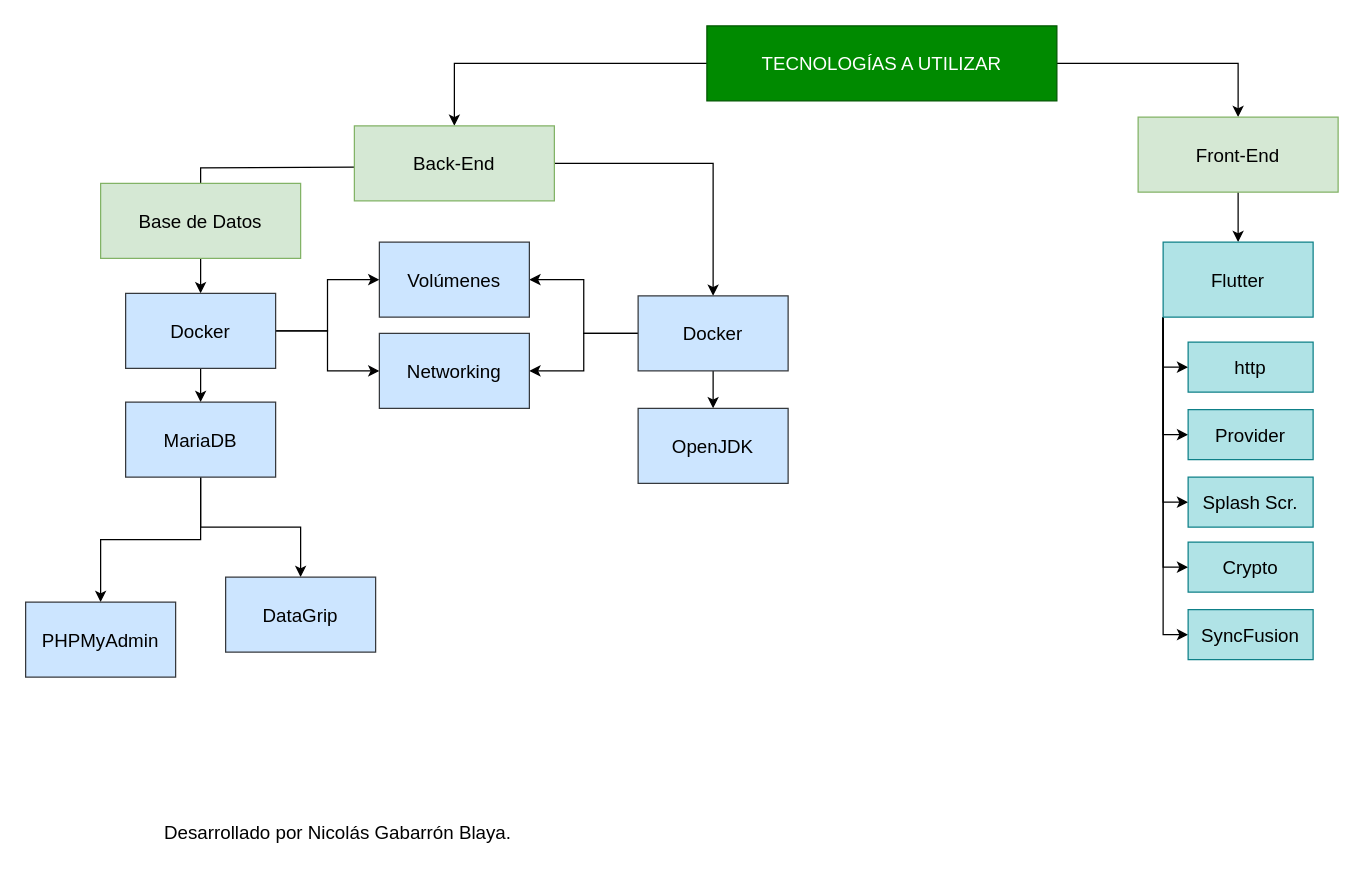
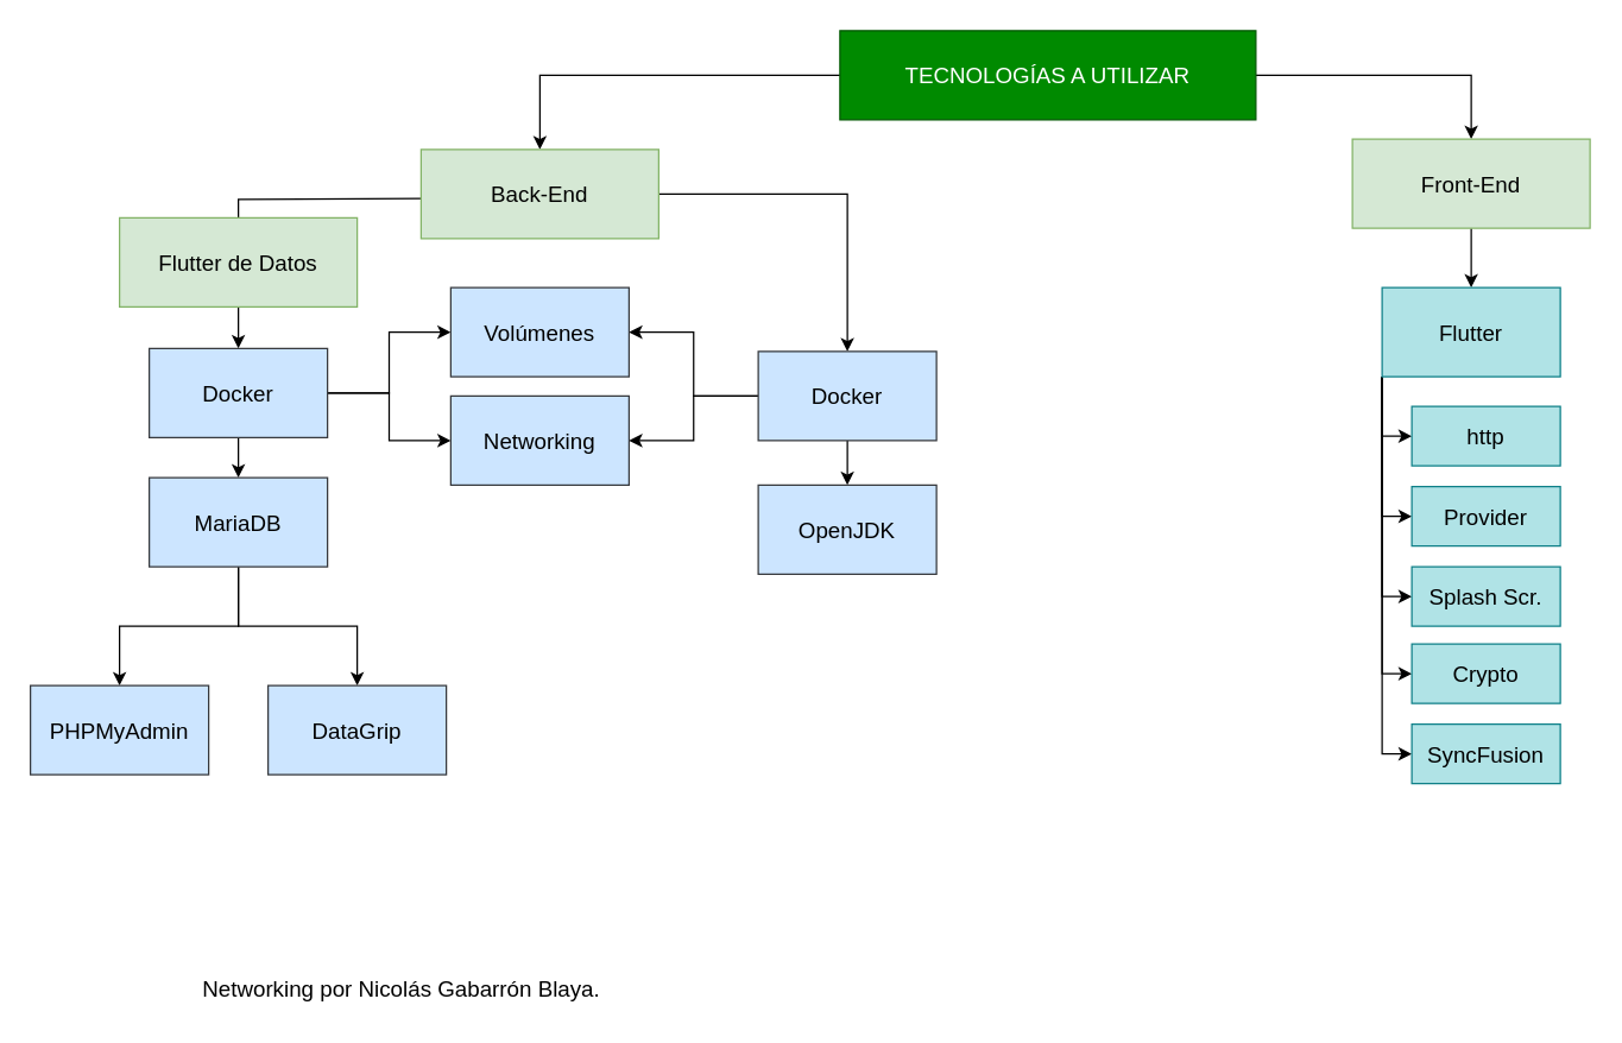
  <mxCell id="0" />
  <mxCell id="1" parent="0" />
  <mxCell id="2" style="edgeStyle=orthogonalEdgeStyle;rounded=0;orthogonalLoop=1;jettySize=auto;html=1;entryX=0.5;entryY=0;entryDx=0;entryDy=0;fontSize=15;" parent="1" source="4" target="7" edge="1"><mxGeometry relative="1" as="geometry" /></mxCell>
  <mxCell id="3" style="edgeStyle=orthogonalEdgeStyle;rounded=0;orthogonalLoop=1;jettySize=auto;html=1;fontSize=15;" parent="1" source="4" target="9" edge="1"><mxGeometry relative="1" as="geometry" /></mxCell>
  <mxCell id="4" value="TECNOLOGÍAS A UTILIZAR" style="rounded=0;whiteSpace=wrap;html=1;fillColor=#008a00;strokeColor=#005700;fontSize=15;fontColor=#ffffff;" parent="1" vertex="1"><mxGeometry x="565" y="20" width="280" height="60" as="geometry" /></mxCell>
  <mxCell id="5" style="edgeStyle=orthogonalEdgeStyle;rounded=0;orthogonalLoop=1;jettySize=auto;html=1;" edge="1" parent="1" target="28"><mxGeometry relative="1" as="geometry"><mxPoint x="283" y="133" as="sourcePoint" /></mxGeometry></mxCell>
  <mxCell id="6" style="edgeStyle=orthogonalEdgeStyle;rounded=0;orthogonalLoop=1;jettySize=auto;html=1;" edge="1" parent="1" source="7" target="32"><mxGeometry relative="1" as="geometry" /></mxCell>
  <mxCell id="7" value="Back-End" style="rounded=0;whiteSpace=wrap;html=1;fontSize=15;fillColor=#d5e8d4;strokeColor=#82b366;" parent="1" vertex="1"><mxGeometry x="283" y="100" width="160" height="60" as="geometry" /></mxCell>
  <mxCell id="8" style="edgeStyle=orthogonalEdgeStyle;rounded=0;orthogonalLoop=1;jettySize=auto;html=1;exitX=0.5;exitY=1;exitDx=0;exitDy=0;fontSize=15;" parent="1" source="9" target="15" edge="1"><mxGeometry relative="1" as="geometry" /></mxCell>
  <mxCell id="9" value="Front-End" style="rounded=0;whiteSpace=wrap;html=1;fontSize=15;fillColor=#d5e8d4;strokeColor=#82b366;" parent="1" vertex="1"><mxGeometry x="910" y="93" width="160" height="60" as="geometry" /></mxCell>
  <mxCell id="10" style="edgeStyle=orthogonalEdgeStyle;rounded=0;orthogonalLoop=1;jettySize=auto;html=1;exitX=0;exitY=1;exitDx=0;exitDy=0;entryX=0;entryY=0.5;entryDx=0;entryDy=0;fontSize=15;" parent="1" source="15" target="17" edge="1"><mxGeometry relative="1" as="geometry" /></mxCell>
  <mxCell id="11" style="edgeStyle=orthogonalEdgeStyle;rounded=0;orthogonalLoop=1;jettySize=auto;html=1;exitX=0;exitY=1;exitDx=0;exitDy=0;entryX=0;entryY=0.5;entryDx=0;entryDy=0;fontSize=15;" parent="1" source="15" target="16" edge="1"><mxGeometry relative="1" as="geometry" /></mxCell>
  <mxCell id="12" style="edgeStyle=orthogonalEdgeStyle;rounded=0;orthogonalLoop=1;jettySize=auto;html=1;exitX=0;exitY=1;exitDx=0;exitDy=0;entryX=0;entryY=0.5;entryDx=0;entryDy=0;" edge="1" parent="1" source="15" target="36"><mxGeometry relative="1" as="geometry" /></mxCell>
  <mxCell id="13" style="edgeStyle=orthogonalEdgeStyle;rounded=0;orthogonalLoop=1;jettySize=auto;html=1;exitX=0;exitY=1;exitDx=0;exitDy=0;entryX=0;entryY=0.5;entryDx=0;entryDy=0;" edge="1" parent="1" source="15" target="37"><mxGeometry relative="1" as="geometry" /></mxCell>
  <mxCell id="14" style="edgeStyle=orthogonalEdgeStyle;rounded=0;orthogonalLoop=1;jettySize=auto;html=1;exitX=0;exitY=1;exitDx=0;exitDy=0;entryX=0;entryY=0.5;entryDx=0;entryDy=0;" edge="1" parent="1" source="15" target="38"><mxGeometry relative="1" as="geometry" /></mxCell>
  <mxCell id="15" value="Flutter" style="rounded=0;whiteSpace=wrap;html=1;fontSize=15;fillColor=#b0e3e6;strokeColor=#0e8088;" parent="1" vertex="1"><mxGeometry x="930" y="193" width="120" height="60" as="geometry" /></mxCell>
  <mxCell id="16" value="Provider" style="rounded=0;whiteSpace=wrap;html=1;fontSize=15;fillColor=#b0e3e6;strokeColor=#0e8088;" parent="1" vertex="1"><mxGeometry x="950" y="327" width="100" height="40" as="geometry" /></mxCell>
  <mxCell id="17" value="http" style="rounded=0;whiteSpace=wrap;html=1;fontSize=15;fillColor=#b0e3e6;strokeColor=#0e8088;" parent="1" vertex="1"><mxGeometry x="950" y="273" width="100" height="40" as="geometry" /></mxCell>
  <mxCell id="18" style="edgeStyle=orthogonalEdgeStyle;rounded=0;orthogonalLoop=1;jettySize=auto;html=1;fontSize=15;startArrow=none;" parent="1" source="28" target="22" edge="1"><mxGeometry relative="1" as="geometry" /></mxCell>
- <mxCell id="19" value="Base de Datos" style="rounded=0;whiteSpace=wrap;html=1;fontSize=15;fillColor=#d5e8d4;strokeColor=#82b366;" parent="1" vertex="1"><mxGeometry x="80" y="146" width="160" height="60" as="geometry" /></mxCell>
+ <mxCell id="19" value="Flutter de Datos" style="rounded=0;whiteSpace=wrap;html=1;fontSize=15;fillColor=#d5e8d4;strokeColor=#82b366;" parent="1" vertex="1"><mxGeometry x="80" y="146" width="160" height="60" as="geometry" /></mxCell>
  <mxCell id="20" style="edgeStyle=orthogonalEdgeStyle;rounded=0;orthogonalLoop=1;jettySize=auto;html=1;entryX=0.5;entryY=0;entryDx=0;entryDy=0;fontSize=15;" parent="1" source="22" target="23" edge="1"><mxGeometry relative="1" as="geometry" /></mxCell>
  <mxCell id="21" style="edgeStyle=orthogonalEdgeStyle;rounded=0;orthogonalLoop=1;jettySize=auto;html=1;exitX=0.5;exitY=1;exitDx=0;exitDy=0;entryX=0.5;entryY=0;entryDx=0;entryDy=0;fontSize=15;" parent="1" source="22" target="24" edge="1"><mxGeometry relative="1" as="geometry" /></mxCell>
  <mxCell id="22" value="MariaDB" style="rounded=0;whiteSpace=wrap;html=1;fontSize=15;fillColor=#cce5ff;strokeColor=#36393d;" parent="1" vertex="1"><mxGeometry x="100" y="321" width="120" height="60" as="geometry" /></mxCell>
- <mxCell id="23" value="PHPMyAdmin&lt;br&gt;" style="rounded=0;whiteSpace=wrap;html=1;fontSize=15;fillColor=#cce5ff;strokeColor=#36393d;" parent="1" vertex="1"><mxGeometry x="20" y="481" width="120" height="60" as="geometry" /></mxCell>
+ <mxCell id="23" value="PHPMyAdmin&lt;br&gt;" style="rounded=0;whiteSpace=wrap;html=1;fontSize=15;fillColor=#cce5ff;strokeColor=#36393d;" parent="1" vertex="1"><mxGeometry x="20" y="461" width="120" height="60" as="geometry" /></mxCell>
  <mxCell id="24" value="DataGrip" style="rounded=0;whiteSpace=wrap;html=1;fontSize=15;fillColor=#cce5ff;strokeColor=#36393d;" parent="1" vertex="1"><mxGeometry x="180" y="461" width="120" height="60" as="geometry" /></mxCell>
- <mxCell id="25" value="Desarrollado por Nicolás Gabarrón Blaya." style="text;html=1;strokeColor=none;fillColor=none;align=center;verticalAlign=middle;whiteSpace=wrap;rounded=0;fontSize=15;" parent="1" vertex="1"><mxGeometry y="650" width="300" height="30" as="geometry" x="120" /></mxCell>
+ <mxCell id="25" value="Networking por Nicolás Gabarrón Blaya." style="text;html=1;strokeColor=none;fillColor=none;align=center;verticalAlign=middle;whiteSpace=wrap;rounded=0;fontSize=15;" parent="1" vertex="1"><mxGeometry y="650" width="300" height="30" as="geometry" x="120" /></mxCell>
  <mxCell id="26" style="edgeStyle=orthogonalEdgeStyle;rounded=0;orthogonalLoop=1;jettySize=auto;html=1;entryX=0;entryY=0.5;entryDx=0;entryDy=0;" edge="1" parent="1" source="28" target="34"><mxGeometry relative="1" as="geometry" /></mxCell>
  <mxCell id="27" style="edgeStyle=orthogonalEdgeStyle;rounded=0;orthogonalLoop=1;jettySize=auto;html=1;entryX=0;entryY=0.5;entryDx=0;entryDy=0;" edge="1" parent="1" source="28" target="35"><mxGeometry relative="1" as="geometry" /></mxCell>
  <mxCell id="28" value="Docker" style="rounded=0;whiteSpace=wrap;html=1;fontSize=15;fillColor=#cce5ff;strokeColor=#36393d;" parent="1" vertex="1"><mxGeometry x="100" y="234" width="120" height="60" as="geometry" /></mxCell>
  <mxCell id="29" style="edgeStyle=orthogonalEdgeStyle;rounded=0;orthogonalLoop=1;jettySize=auto;html=1;" edge="1" parent="1" source="32" target="33"><mxGeometry relative="1" as="geometry" /></mxCell>
  <mxCell id="30" style="edgeStyle=orthogonalEdgeStyle;rounded=0;orthogonalLoop=1;jettySize=auto;html=1;entryX=1;entryY=0.5;entryDx=0;entryDy=0;" edge="1" parent="1" source="32" target="34"><mxGeometry relative="1" as="geometry" /></mxCell>
  <mxCell id="31" style="edgeStyle=orthogonalEdgeStyle;rounded=0;orthogonalLoop=1;jettySize=auto;html=1;" edge="1" parent="1" source="32" target="35"><mxGeometry relative="1" as="geometry" /></mxCell>
  <mxCell id="32" value="Docker" style="rounded=0;whiteSpace=wrap;html=1;fontSize=15;fillColor=#cce5ff;strokeColor=#36393d;" vertex="1" parent="1"><mxGeometry x="510" y="236" width="120" height="60" as="geometry" /></mxCell>
  <mxCell id="33" value="OpenJDK" style="rounded=0;whiteSpace=wrap;html=1;fontSize=15;fillColor=#cce5ff;strokeColor=#36393d;" vertex="1" parent="1"><mxGeometry x="510" y="326" width="120" height="60" as="geometry" /></mxCell>
  <mxCell id="34" value="Volúmenes" style="rounded=0;whiteSpace=wrap;html=1;fontSize=15;fillColor=#cce5ff;strokeColor=#36393d;" vertex="1" parent="1"><mxGeometry x="303" y="193" width="120" height="60" as="geometry" /></mxCell>
  <mxCell id="35" value="Networking" style="rounded=0;whiteSpace=wrap;html=1;fontSize=15;fillColor=#cce5ff;strokeColor=#36393d;" vertex="1" parent="1"><mxGeometry x="303" y="266" width="120" height="60" as="geometry" /></mxCell>
  <mxCell id="36" value="Splash Scr." style="rounded=0;whiteSpace=wrap;html=1;fontSize=15;fillColor=#b0e3e6;strokeColor=#0e8088;" vertex="1" parent="1"><mxGeometry x="950" y="381" width="100" height="40" as="geometry" /></mxCell>
  <mxCell id="37" value="Crypto" style="rounded=0;whiteSpace=wrap;html=1;fontSize=15;fillColor=#b0e3e6;strokeColor=#0e8088;" vertex="1" parent="1"><mxGeometry x="950" y="433" width="100" height="40" as="geometry" /></mxCell>
  <mxCell id="38" value="SyncFusion" style="rounded=0;whiteSpace=wrap;html=1;fontSize=15;fillColor=#b0e3e6;strokeColor=#0e8088;" vertex="1" parent="1"><mxGeometry x="950" y="487" width="100" height="40" as="geometry" /></mxCell>
